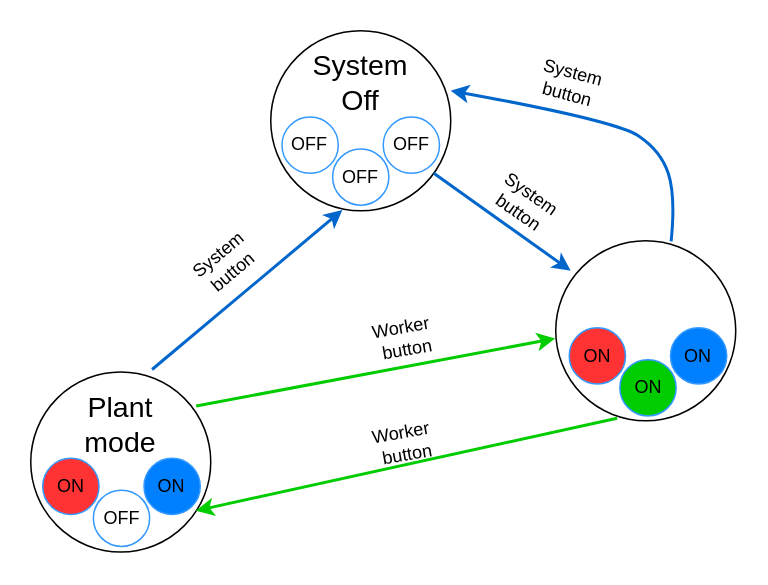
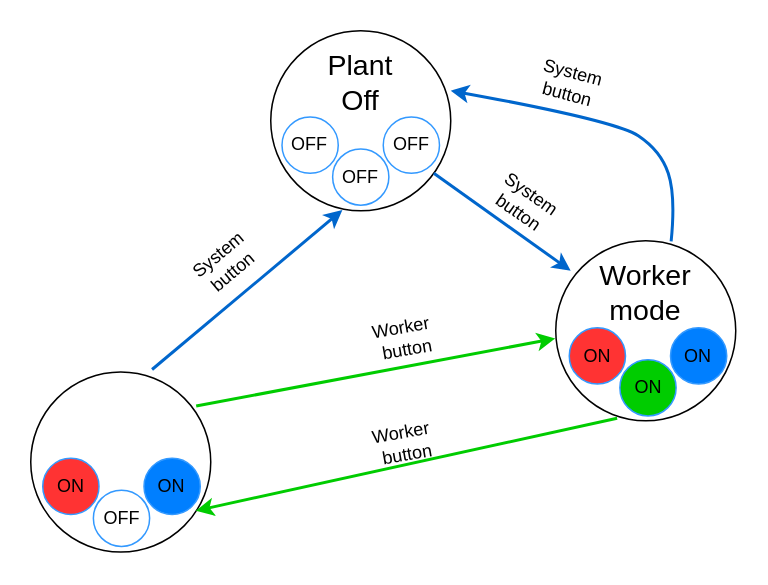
  <mxCell id="0" />
  <mxCell id="1" parent="0" />
  <mxCell id="2" value="" style="ellipse;whiteSpace=wrap;html=1;" parent="1" vertex="1"><mxGeometry x="180" y="20" width="120" height="120" as="geometry" /></mxCell>
- <mxCell id="3" value="&lt;font style=&quot;font-size: 19px;&quot;&gt;System Off&lt;/font&gt;" style="text;html=1;strokeColor=none;fillColor=none;align=center;verticalAlign=middle;whiteSpace=wrap;rounded=0;" parent="1" vertex="1"><mxGeometry x="205" y="40" width="70" height="30" as="geometry" /></mxCell>
+ <mxCell id="3" value="&lt;font style=&quot;font-size: 19px;&quot;&gt;Plant Off&lt;/font&gt;" style="text;html=1;strokeColor=none;fillColor=none;align=center;verticalAlign=middle;whiteSpace=wrap;rounded=0;" parent="1" vertex="1"><mxGeometry x="205" y="40" width="70" height="30" as="geometry" /></mxCell>
  <mxCell id="4" value="" style="ellipse;whiteSpace=wrap;html=1;aspect=fixed;fillColor=none;strokeColor=#3399FF;fontColor=#000000;" parent="1" vertex="1"><mxGeometry x="187.5" y="77.5" width="37.5" height="37.5" as="geometry" /></mxCell>
  <mxCell id="5" value="OFF" style="text;html=1;strokeColor=none;fillColor=none;align=center;verticalAlign=middle;whiteSpace=wrap;rounded=0;" parent="1" vertex="1"><mxGeometry x="191.25" y="88.75" width="30" height="15" as="geometry" /></mxCell>
  <mxCell id="6" value="" style="ellipse;whiteSpace=wrap;html=1;aspect=fixed;fillColor=none;strokeColor=#3399FF;" parent="1" vertex="1"><mxGeometry x="255" y="77.5" width="37.5" height="37.5" as="geometry" /></mxCell>
  <mxCell id="7" value="OFF" style="text;html=1;align=center;verticalAlign=middle;whiteSpace=wrap;rounded=0;fontColor=#000000;" parent="1" vertex="1"><mxGeometry x="258.75" y="86.25" width="30" height="20" as="geometry" /></mxCell>
  <mxCell id="8" value="" style="ellipse;whiteSpace=wrap;html=1;" parent="1" vertex="1"><mxGeometry x="370" y="160" width="120" height="120" as="geometry" /></mxCell>
+ <mxCell id="9" value="&lt;font style=&quot;font-size: 19px;&quot;&gt;Worker mode&lt;/font&gt;" style="text;html=1;strokeColor=none;fillColor=none;align=center;verticalAlign=middle;whiteSpace=wrap;rounded=0;" parent="1" vertex="1"><mxGeometry x="395" y="180" width="70" height="30" as="geometry" /></mxCell>
  <mxCell id="10" value="" style="endArrow=classic;html=1;rounded=0;fontSize=21;horizontal=1;entryX=0.083;entryY=0.167;entryDx=0;entryDy=0;entryPerimeter=0;fillColor=#66B2FF;fontColor=#007FFF;strokeWidth=2;strokeColor=#0066CC;" parent="1" source="2" target="8" edge="1"><mxGeometry width="50" height="50" relative="1" as="geometry"><mxPoint x="320" y="220" as="sourcePoint" /><mxPoint x="360" y="170" as="targetPoint" /></mxGeometry></mxCell>
  <mxCell id="11" value="System button" style="text;html=1;strokeColor=none;fillColor=none;align=center;verticalAlign=middle;whiteSpace=wrap;rounded=0;rotation=35;" parent="1" vertex="1"><mxGeometry x="320" y="120" width="60" height="30" as="geometry" /></mxCell>
  <mxCell id="12" value="" style="curved=1;endArrow=classic;html=1;rounded=0;exitX=0.641;exitY=0.004;exitDx=0;exitDy=0;exitPerimeter=0;entryX=1;entryY=0.333;entryDx=0;entryDy=0;entryPerimeter=0;strokeWidth=2;strokeColor=#0066CC;" parent="1" source="8" target="2" edge="1"><mxGeometry width="50" height="50" relative="1" as="geometry"><mxPoint x="400" y="130" as="sourcePoint" /><mxPoint x="450" y="80" as="targetPoint" /><Array as="points"><mxPoint x="450" y="130" /><mxPoint x="440" y="100" /><mxPoint x="410" y="80" /></Array></mxGeometry></mxCell>
  <mxCell id="13" value="System button" style="text;html=1;strokeColor=none;fillColor=none;align=center;verticalAlign=middle;whiteSpace=wrap;rounded=0;rotation=15;" parent="1" vertex="1"><mxGeometry x="350" y="40" width="60" height="30" as="geometry" /></mxCell>
  <mxCell id="14" value="" style="ellipse;whiteSpace=wrap;html=1;" parent="1" vertex="1"><mxGeometry x="20" y="247.5" width="120" height="120" as="geometry" /></mxCell>
- <mxCell id="15" value="&lt;font style=&quot;font-size: 19px;&quot;&gt;Plant mode&lt;/font&gt;" style="text;html=1;strokeColor=none;fillColor=none;align=center;verticalAlign=middle;whiteSpace=wrap;rounded=0;" parent="1" vertex="1"><mxGeometry x="45" y="267.5" width="70" height="30" as="geometry" /></mxCell>
  <mxCell id="16" value="" style="endArrow=classic;html=1;rounded=0;fontSize=21;horizontal=1;entryX=0.398;entryY=0.996;entryDx=0;entryDy=0;entryPerimeter=0;fillColor=#66B2FF;fontColor=#007FFF;strokeWidth=2;strokeColor=#0066CC;exitX=0.674;exitY=-0.014;exitDx=0;exitDy=0;exitPerimeter=0;" parent="1" source="14" target="2" edge="1"><mxGeometry width="50" height="50" relative="1" as="geometry"><mxPoint x="299" y="125" as="sourcePoint" /><mxPoint x="390" y="190" as="targetPoint" /></mxGeometry></mxCell>
  <mxCell id="17" value="System button" style="text;html=1;strokeColor=none;fillColor=none;align=center;verticalAlign=middle;whiteSpace=wrap;rounded=0;rotation=-40;" parent="1" vertex="1"><mxGeometry x="120" y="160" width="60" height="30" as="geometry" /></mxCell>
  <mxCell id="18" value="" style="endArrow=classic;html=1;rounded=0;fontSize=21;horizontal=1;entryX=-0.003;entryY=0.543;entryDx=0;entryDy=0;entryPerimeter=0;fillColor=#66B2FF;fontColor=#007FFF;strokeWidth=2;strokeColor=#00CC00;exitX=0.919;exitY=0.189;exitDx=0;exitDy=0;exitPerimeter=0;" parent="1" source="14" target="8" edge="1"><mxGeometry width="50" height="50" relative="1" as="geometry"><mxPoint x="146.5" y="286" as="sourcePoint" /><mxPoint x="273.5" y="180" as="targetPoint" /></mxGeometry></mxCell>
  <mxCell id="19" value="Worker&amp;nbsp;&lt;br&gt;button" style="text;html=1;strokeColor=none;fillColor=none;align=center;verticalAlign=middle;whiteSpace=wrap;rounded=0;rotation=-10;" parent="1" vertex="1"><mxGeometry x="240" y="210" width="60" height="30" as="geometry" /></mxCell>
  <mxCell id="20" value="" style="endArrow=classic;html=1;rounded=0;fontSize=21;horizontal=1;entryX=1;entryY=0.813;entryDx=0;entryDy=0;entryPerimeter=0;fillColor=#66B2FF;fontColor=#007FFF;strokeWidth=2;strokeColor=#00CC00;exitX=0.341;exitY=0.986;exitDx=0;exitDy=0;exitPerimeter=0;" parent="1" source="8" edge="1"><mxGeometry width="50" height="50" relative="1" as="geometry"><mxPoint x="145" y="312.5" as="sourcePoint" /><mxPoint x="130" y="340.02" as="targetPoint" /></mxGeometry></mxCell>
  <mxCell id="21" value="Worker&amp;nbsp;&lt;br&gt;button" style="text;html=1;strokeColor=none;fillColor=none;align=center;verticalAlign=middle;whiteSpace=wrap;rounded=0;rotation=-10;" parent="1" vertex="1"><mxGeometry x="240" y="280" width="60" height="30" as="geometry" /></mxCell>
  <mxCell id="22" value="" style="ellipse;whiteSpace=wrap;html=1;aspect=fixed;fillColor=none;strokeColor=#3399FF;" vertex="1" parent="1"><mxGeometry x="221.25" y="98.75" width="37.5" height="37.5" as="geometry" /></mxCell>
  <mxCell id="23" value="OFF" style="text;html=1;align=center;verticalAlign=middle;whiteSpace=wrap;rounded=0;fontColor=#000000;" vertex="1" parent="1"><mxGeometry x="225" y="107.5" width="30" height="20" as="geometry" /></mxCell>
  <mxCell id="24" value="" style="ellipse;whiteSpace=wrap;html=1;aspect=fixed;fillColor=#FF3333;strokeColor=#3399FF;fontColor=#000000;" vertex="1" parent="1"><mxGeometry x="379" y="218" width="37.5" height="37.5" as="geometry" /></mxCell>
  <mxCell id="25" value="ON" style="text;html=1;strokeColor=none;fillColor=none;align=center;verticalAlign=middle;whiteSpace=wrap;rounded=0;" vertex="1" parent="1"><mxGeometry x="382.75" y="229.25" width="30" height="15" as="geometry" /></mxCell>
  <mxCell id="26" value="" style="ellipse;whiteSpace=wrap;html=1;aspect=fixed;fillColor=#007FFF;strokeColor=#3399FF;" vertex="1" parent="1"><mxGeometry x="446.5" y="218" width="37.5" height="37.5" as="geometry" /></mxCell>
  <mxCell id="27" value="ON" style="text;html=1;align=center;verticalAlign=middle;whiteSpace=wrap;rounded=0;fontColor=#000000;" vertex="1" parent="1"><mxGeometry x="450.25" y="226.75" width="30" height="20" as="geometry" /></mxCell>
  <mxCell id="28" value="" style="ellipse;whiteSpace=wrap;html=1;aspect=fixed;fillColor=#00CC00;strokeColor=#3399FF;" vertex="1" parent="1"><mxGeometry x="412.75" y="239.25" width="37.5" height="37.5" as="geometry" /></mxCell>
  <mxCell id="29" value="ON" style="text;html=1;align=center;verticalAlign=middle;whiteSpace=wrap;rounded=0;fontColor=#000000;" vertex="1" parent="1"><mxGeometry x="416.5" y="248" width="30" height="20" as="geometry" /></mxCell>
  <mxCell id="30" value="" style="ellipse;whiteSpace=wrap;html=1;aspect=fixed;fillColor=#FF3333;strokeColor=#3399FF;fontColor=#000000;" vertex="1" parent="1"><mxGeometry x="28" y="305" width="37.5" height="37.5" as="geometry" /></mxCell>
  <mxCell id="31" value="ON" style="text;html=1;strokeColor=none;fillColor=none;align=center;verticalAlign=middle;whiteSpace=wrap;rounded=0;" vertex="1" parent="1"><mxGeometry x="31.75" y="316.25" width="30" height="15" as="geometry" /></mxCell>
  <mxCell id="32" value="" style="ellipse;whiteSpace=wrap;html=1;aspect=fixed;fillColor=#007FFF;strokeColor=#3399FF;" vertex="1" parent="1"><mxGeometry x="95.5" y="305" width="37.5" height="37.5" as="geometry" /></mxCell>
  <mxCell id="33" value="ON" style="text;html=1;align=center;verticalAlign=middle;whiteSpace=wrap;rounded=0;fontColor=#000000;" vertex="1" parent="1"><mxGeometry x="99.25" y="313.75" width="30" height="20" as="geometry" /></mxCell>
  <mxCell id="34" value="" style="ellipse;whiteSpace=wrap;html=1;aspect=fixed;fillColor=none;strokeColor=#3399FF;" vertex="1" parent="1"><mxGeometry x="61.75" y="326.25" width="37.5" height="37.5" as="geometry" /></mxCell>
  <mxCell id="35" value="OFF" style="text;html=1;align=center;verticalAlign=middle;whiteSpace=wrap;rounded=0;fontColor=#000000;" vertex="1" parent="1"><mxGeometry x="65.5" y="335" width="30" height="20" as="geometry" /></mxCell>
